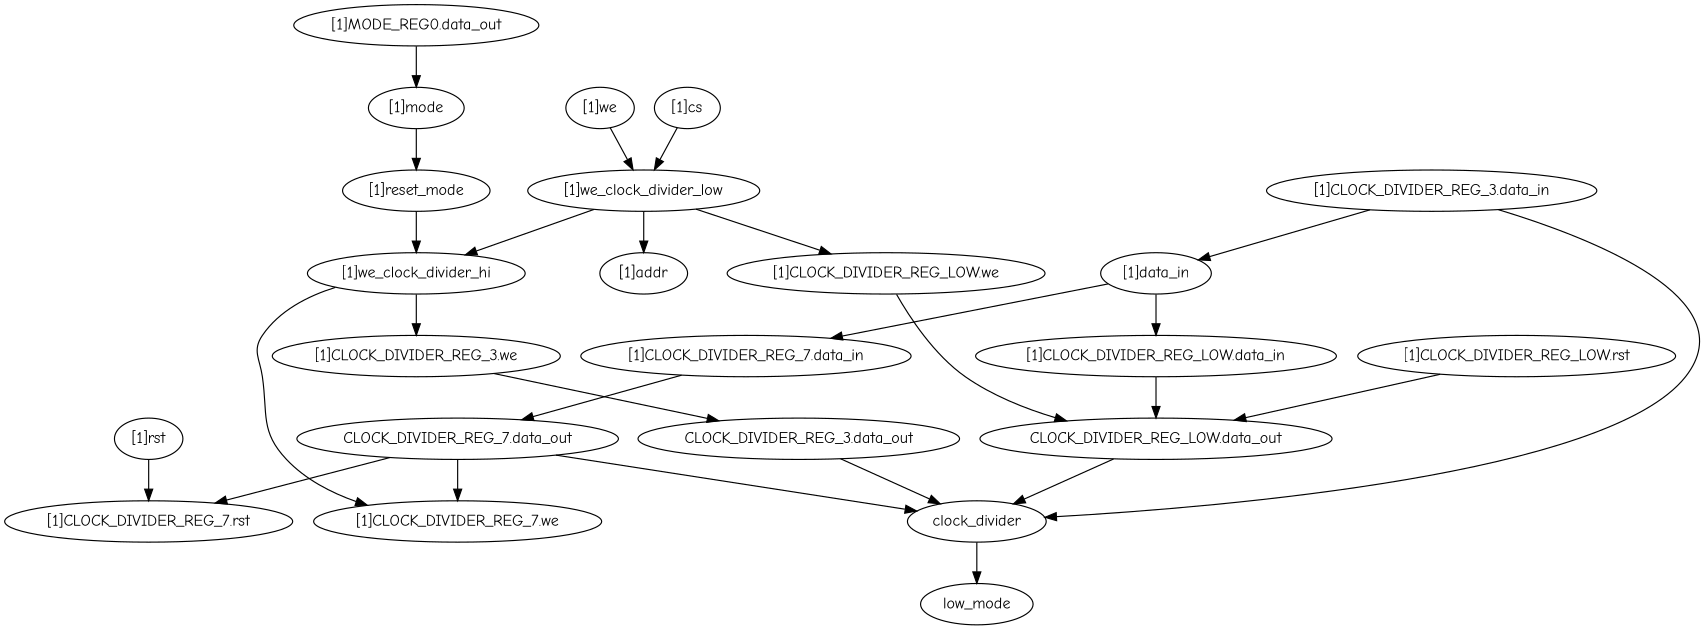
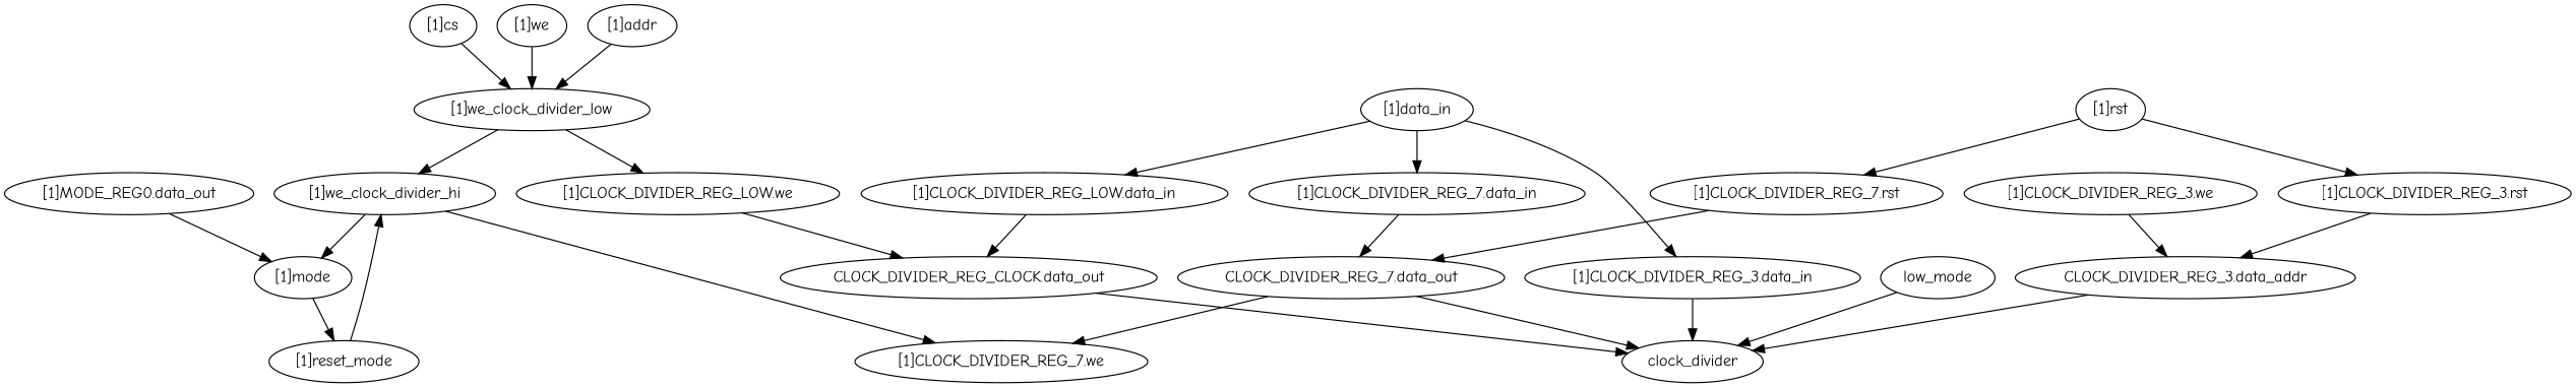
  strict digraph {
    fontname="Comic Neue"
    node [complexity=3 fontname="Comic Neue" importance=0.0267831038137 rank=0.00267831038137]
    edge [fontname="Comic Neue"]
    "[1]rst" [importance=0.0394857578136 rank=0.0131619192712]
    "[1]CLOCK_DIVIDER_REG_7.rst" [importance=0.0375433207607 rank=0.0125144402536]
-   "[1]CLOCK_DIVIDER_REG_LOW.rst" [importance=0.0374296421737 rank=0.0124765473912]
-   "CLOCK_DIVIDER_REG_LOW.data_out" [complexity=2 importance=0.017735231866 rank=0.00886761593301]
+   "[1]CLOCK_DIVIDER_REG_3.rst" [importance=0.0375433207607 rank=0.0125144402536]
+   "CLOCK_DIVIDER_REG_LOW.data_out" [complexity=2 importance=0.017735231866 rank=0.00886761593301 label="CLOCK_DIVIDER_REG_CLOCK.data_out"]
    "CLOCK_DIVIDER_REG_7.data_out" [complexity=2 importance=0.0177920711595 rank=0.00889603557975]
-   "CLOCK_DIVIDER_REG_3.data_out" [complexity=2 importance=0.0177920711595 rank=0.00889603557975]
+   "CLOCK_DIVIDER_REG_3.data_out" [complexity=2 importance=0.0177920711595 rank=0.00889603557975 label="CLOCK_DIVIDER_REG_3.data_addr"]
    clock_divider [complexity=2 importance=0.0126055037512 rank=0.0063027518756]
    "[1]CLOCK_DIVIDER_REG_7.we" [importance=0.0203521819372 rank=0.00678406064573]
    "[1]cs" [complexity=10]
    "[1]we_clock_divider_low" [complexity=6 importance=0.0248406667607 rank=0.00414011112678]
    "[1]CLOCK_DIVIDER_REG_LOW.we" [importance=0.0201818603036 rank=0.00672728676786]
    "[1]we_clock_divider_hi" [importance=0.0228234470043 rank=0.00760781566811]
    "[1]CLOCK_DIVIDER_REG_3.we" [importance=0.0203521819372 rank=0.00678406064573]
    n15 [complexity=0 importance=0.00291242650257 label=low_mode rank=0.0]
    "[1]reset_mode" [complexity=6 importance=0.0256320930231 rank=0.00427201550386]
    "[1]mode" [complexity=8 importance=0.0308254793328 rank=0.0038531849166]
    "[1]data_in" [complexity=4 importance=0.0217046881382 rank=0.00542617203454]
    "[1]CLOCK_DIVIDER_REG_3.data_in" [complexity=4 importance=0.0197622510852 rank=0.00494056277131]
    "[1]CLOCK_DIVIDER_REG_7.data_in" [complexity=4 importance=0.0197622510852 rank=0.00494056277131]
    "[1]CLOCK_DIVIDER_REG_LOW.data_in" [complexity=4 importance=0.0197054117917 rank=0.00492635294794]
    "[1]we" [complexity=10]
    "[1]MODE_REG0.data_out" [complexity=8 importance=0.0373275721551 rank=0.00466594651939]
    "[1]addr" [complexity=10]
    "[1]rst" -> "[1]CLOCK_DIVIDER_REG_7.rst"
-   "CLOCK_DIVIDER_REG_7.data_out" -> "[1]CLOCK_DIVIDER_REG_7.rst"
-   "[1]CLOCK_DIVIDER_REG_LOW.rst" -> "CLOCK_DIVIDER_REG_LOW.data_out"
+   "[1]rst" -> "[1]CLOCK_DIVIDER_REG_3.rst"
+   "[1]CLOCK_DIVIDER_REG_7.rst" -> "CLOCK_DIVIDER_REG_7.data_out"
+   "[1]CLOCK_DIVIDER_REG_3.rst" -> "CLOCK_DIVIDER_REG_3.data_out"
    "CLOCK_DIVIDER_REG_LOW.data_out" -> clock_divider
    "CLOCK_DIVIDER_REG_7.data_out" -> clock_divider
    "CLOCK_DIVIDER_REG_7.data_out" -> "[1]CLOCK_DIVIDER_REG_7.we"
    "CLOCK_DIVIDER_REG_3.data_out" -> clock_divider
-   clock_divider -> n15
+   n15 -> clock_divider
    "[1]cs" -> "[1]we_clock_divider_low"
    "[1]we_clock_divider_low" -> "[1]CLOCK_DIVIDER_REG_LOW.we"
    "[1]we_clock_divider_low" -> "[1]we_clock_divider_hi"
    "[1]CLOCK_DIVIDER_REG_LOW.we" -> "CLOCK_DIVIDER_REG_LOW.data_out"
    "[1]we_clock_divider_hi" -> "[1]CLOCK_DIVIDER_REG_7.we"
-   "[1]we_clock_divider_hi" -> "[1]CLOCK_DIVIDER_REG_3.we"
+   "[1]we_clock_divider_hi" -> "[1]mode"
    "[1]CLOCK_DIVIDER_REG_3.we" -> "CLOCK_DIVIDER_REG_3.data_out"
    "[1]reset_mode" -> "[1]we_clock_divider_hi"
    "[1]mode" -> "[1]reset_mode"
-   "[1]CLOCK_DIVIDER_REG_3.data_in" -> "[1]data_in"
+   "[1]data_in" -> "[1]CLOCK_DIVIDER_REG_3.data_in"
    "[1]data_in" -> "[1]CLOCK_DIVIDER_REG_7.data_in"
    "[1]data_in" -> "[1]CLOCK_DIVIDER_REG_LOW.data_in"
    "[1]CLOCK_DIVIDER_REG_3.data_in" -> clock_divider
    "[1]CLOCK_DIVIDER_REG_7.data_in" -> "CLOCK_DIVIDER_REG_7.data_out"
    "[1]CLOCK_DIVIDER_REG_LOW.data_in" -> "CLOCK_DIVIDER_REG_LOW.data_out"
    "[1]we" -> "[1]we_clock_divider_low"
    "[1]MODE_REG0.data_out" -> "[1]mode"
-   "[1]we_clock_divider_low" -> "[1]addr"
+   "[1]addr" -> "[1]we_clock_divider_low"
  }
